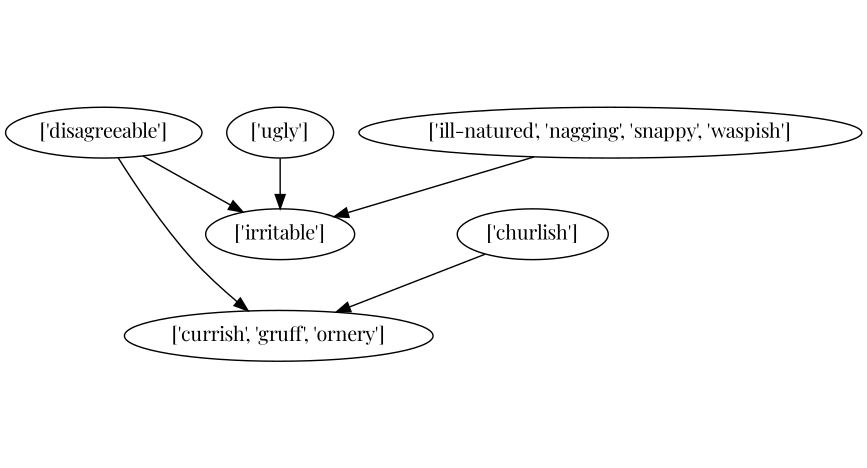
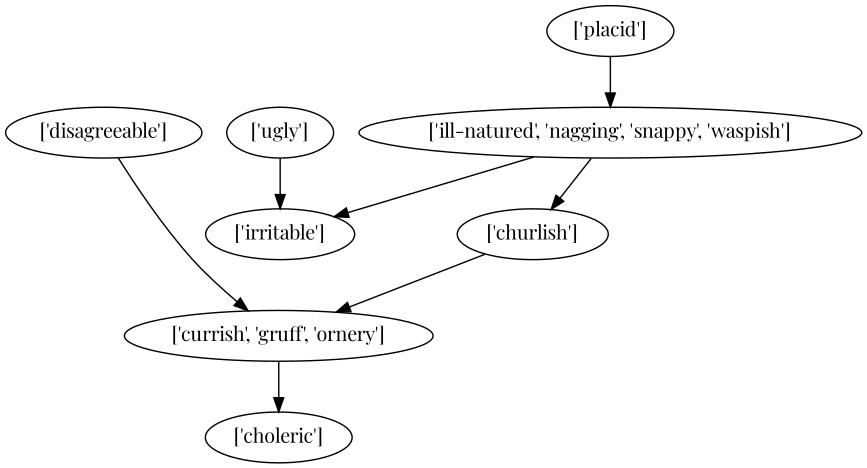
  strict digraph {
    fontname="Playfair Display"
    node [fontname="Playfair Display"]
    edge [fontname="Playfair Display"]
    "['ugly']"
    "['irritable']"
    "['churlish']"
    "['currish', 'gruff', 'ornery']"
+   "['choleric']"
    "['disagreeable']"
    "['ill-natured', 'nagging', 'snappy', 'waspish']"
+   "['placid']"
    "['ugly']" -> "['irritable']"
    "['churlish']" -> "['currish', 'gruff', 'ornery']"
-   "['disagreeable']" -> "['irritable']"
+   "['currish', 'gruff', 'ornery']" -> "['choleric']"
    "['disagreeable']" -> "['currish', 'gruff', 'ornery']"
    "['ill-natured', 'nagging', 'snappy', 'waspish']" -> "['irritable']"
+   "['ill-natured', 'nagging', 'snappy', 'waspish']" -> "['churlish']"
+   "['placid']" -> "['ill-natured', 'nagging', 'snappy', 'waspish']"
  }
